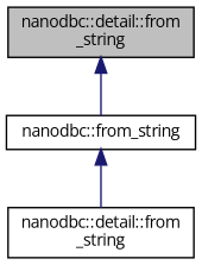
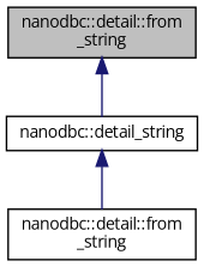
  digraph {
    rankdir=TB
    fontname="Open Sans"
    node [color=black fillcolor=white fontname="Open Sans" fontsize=10 shape=record style=filled]
    edge [color=midnightblue dir=back fontname="Open Sans" fontsize=10 labelfontname=Helvetica labelfontsize=10 style=solid]
    n1 [fillcolor=grey75 fontcolor=black height=0.2 label="nanodbc::detail::from\l_string" width=0.4]
-   n2 [height=0.2 label="nanodbc::from_string" width=0.4]
+   n2 [height=0.2 label="nanodbc::detail_string" width=0.4]
    n3 [height=0.2 label="nanodbc::detail::from\l_string" width=0.4]
    n1 -> n2
    n2 -> n3
  }
